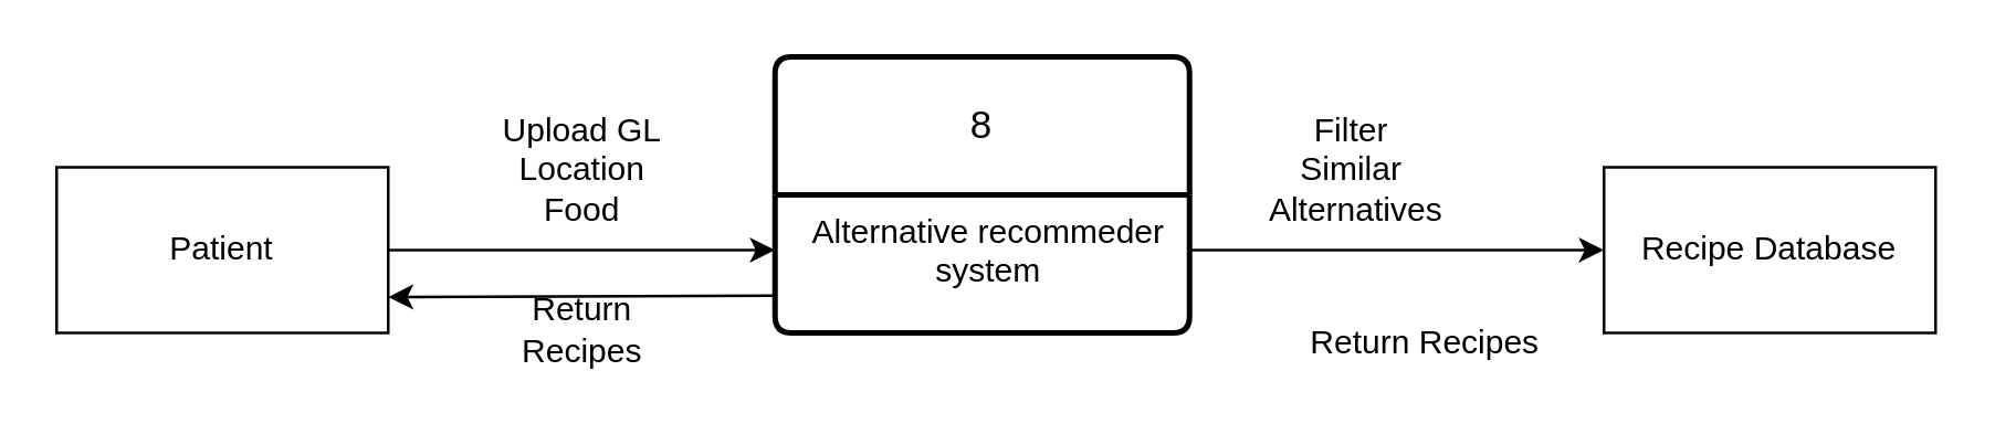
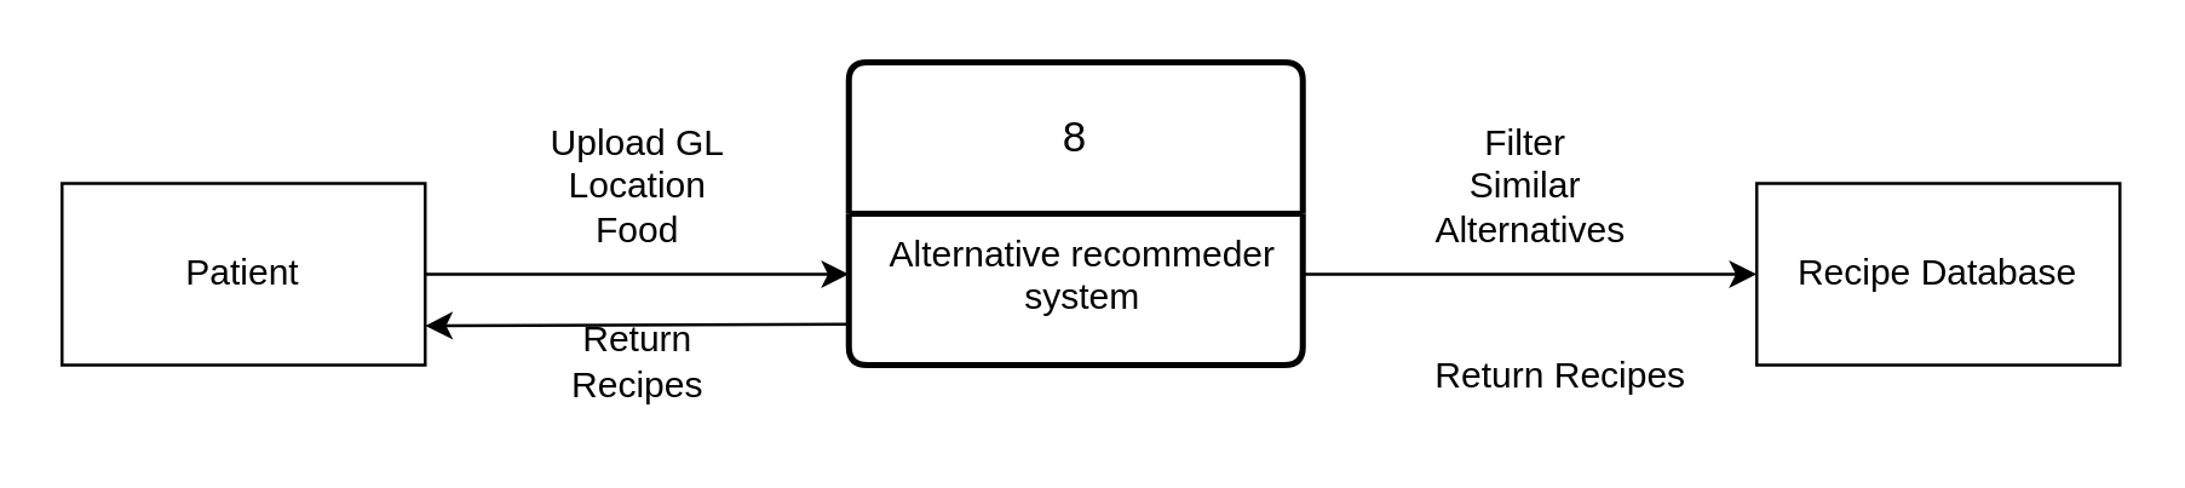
  <mxCell id="0" />
  <mxCell id="1" parent="0" />
  <mxCell id="2" value="Patient" style="rounded=0;whiteSpace=wrap;html=1;" vertex="1" parent="1"><mxGeometry x="20" y="60" width="120" height="60" as="geometry" /></mxCell>
  <mxCell id="3" value="8" style="swimlane;childLayout=stackLayout;horizontal=1;startSize=50;horizontalStack=0;rounded=1;fontSize=14;fontStyle=0;strokeWidth=2;resizeParent=0;resizeLast=1;shadow=0;dashed=0;align=center;arcSize=4;whiteSpace=wrap;html=1;" vertex="1" parent="1"><mxGeometry x="280" y="20" width="150" height="100" as="geometry" /></mxCell>
  <mxCell id="4" value="Alternative recommeder&lt;br&gt;system" style="align=center;strokeColor=none;fillColor=none;spacingLeft=4;fontSize=12;verticalAlign=top;resizable=0;rotatable=0;part=1;html=1;" vertex="1" parent="3"><mxGeometry y="50" width="150" height="50" as="geometry" /></mxCell>
  <mxCell id="5" value="" style="endArrow=classic;html=1;rounded=0;exitX=1;exitY=0.5;exitDx=0;exitDy=0;" edge="1" parent="1" source="2"><mxGeometry width="50" height="50" relative="1" as="geometry"><mxPoint x="140" y="76" as="sourcePoint" /><mxPoint x="280" y="90" as="targetPoint" /></mxGeometry></mxCell>
  <mxCell id="6" value="Upload GL&lt;br&gt;Location&lt;br&gt;Food" style="text;html=1;align=center;verticalAlign=middle;resizable=0;points=[];autosize=1;strokeColor=none;fillColor=none;" vertex="1" parent="1"><mxGeometry x="170" y="31" width="80" height="60" as="geometry" /></mxCell>
  <mxCell id="7" value="" style="endArrow=classic;html=1;rounded=0;exitX=0;exitY=0.25;exitDx=0;exitDy=0;" edge="1" parent="1"><mxGeometry width="50" height="50" relative="1" as="geometry"><mxPoint x="280" y="106.5" as="sourcePoint" /><mxPoint x="140" y="107" as="targetPoint" /></mxGeometry></mxCell>
  <mxCell id="8" value="Return&lt;br&gt;Recipes" style="text;html=1;align=center;verticalAlign=middle;resizable=0;points=[];autosize=1;strokeColor=none;fillColor=none;" vertex="1" parent="1"><mxGeometry x="175" y="99" width="70" height="40" as="geometry" /></mxCell>
  <mxCell id="9" value="Recipe Database" style="rounded=0;whiteSpace=wrap;html=1;" vertex="1" parent="1"><mxGeometry x="580" y="60" width="120" height="60" as="geometry" /></mxCell>
  <mxCell id="10" value="" style="endArrow=classic;html=1;rounded=0;entryX=0;entryY=0.5;entryDx=0;entryDy=0;" edge="1" parent="1" target="9"><mxGeometry width="50" height="50" relative="1" as="geometry"><mxPoint x="430" y="90" as="sourcePoint" /><mxPoint x="590" y="60" as="targetPoint" /></mxGeometry></mxCell>
- <mxCell id="11" value="Filter&amp;nbsp;&lt;br&gt;Similar&amp;nbsp;&lt;br&gt;Alternatives" style="text;html=1;align=center;verticalAlign=middle;resizable=0;points=[];autosize=1;strokeColor=none;fillColor=none;" vertex="1" parent="1"><mxGeometry x="445" y="31" width="90" height="60" as="geometry" /></mxCell>
+ <mxCell id="11" value="Filter&amp;nbsp;&lt;br&gt;Similar&amp;nbsp;&lt;br&gt;Alternatives" style="text;html=1;align=center;verticalAlign=middle;resizable=0;points=[];autosize=1;strokeColor=none;fillColor=none;" vertex="1" parent="1"><mxGeometry x="460" y="31" width="90" height="60" as="geometry" /></mxCell>
  <mxCell id="12" value="Return Recipes" style="text;html=1;align=center;verticalAlign=middle;resizable=0;points=[];autosize=1;strokeColor=none;fillColor=none;" vertex="1" parent="1"><mxGeometry x="460" y="109" width="110" height="30" as="geometry" /></mxCell>
